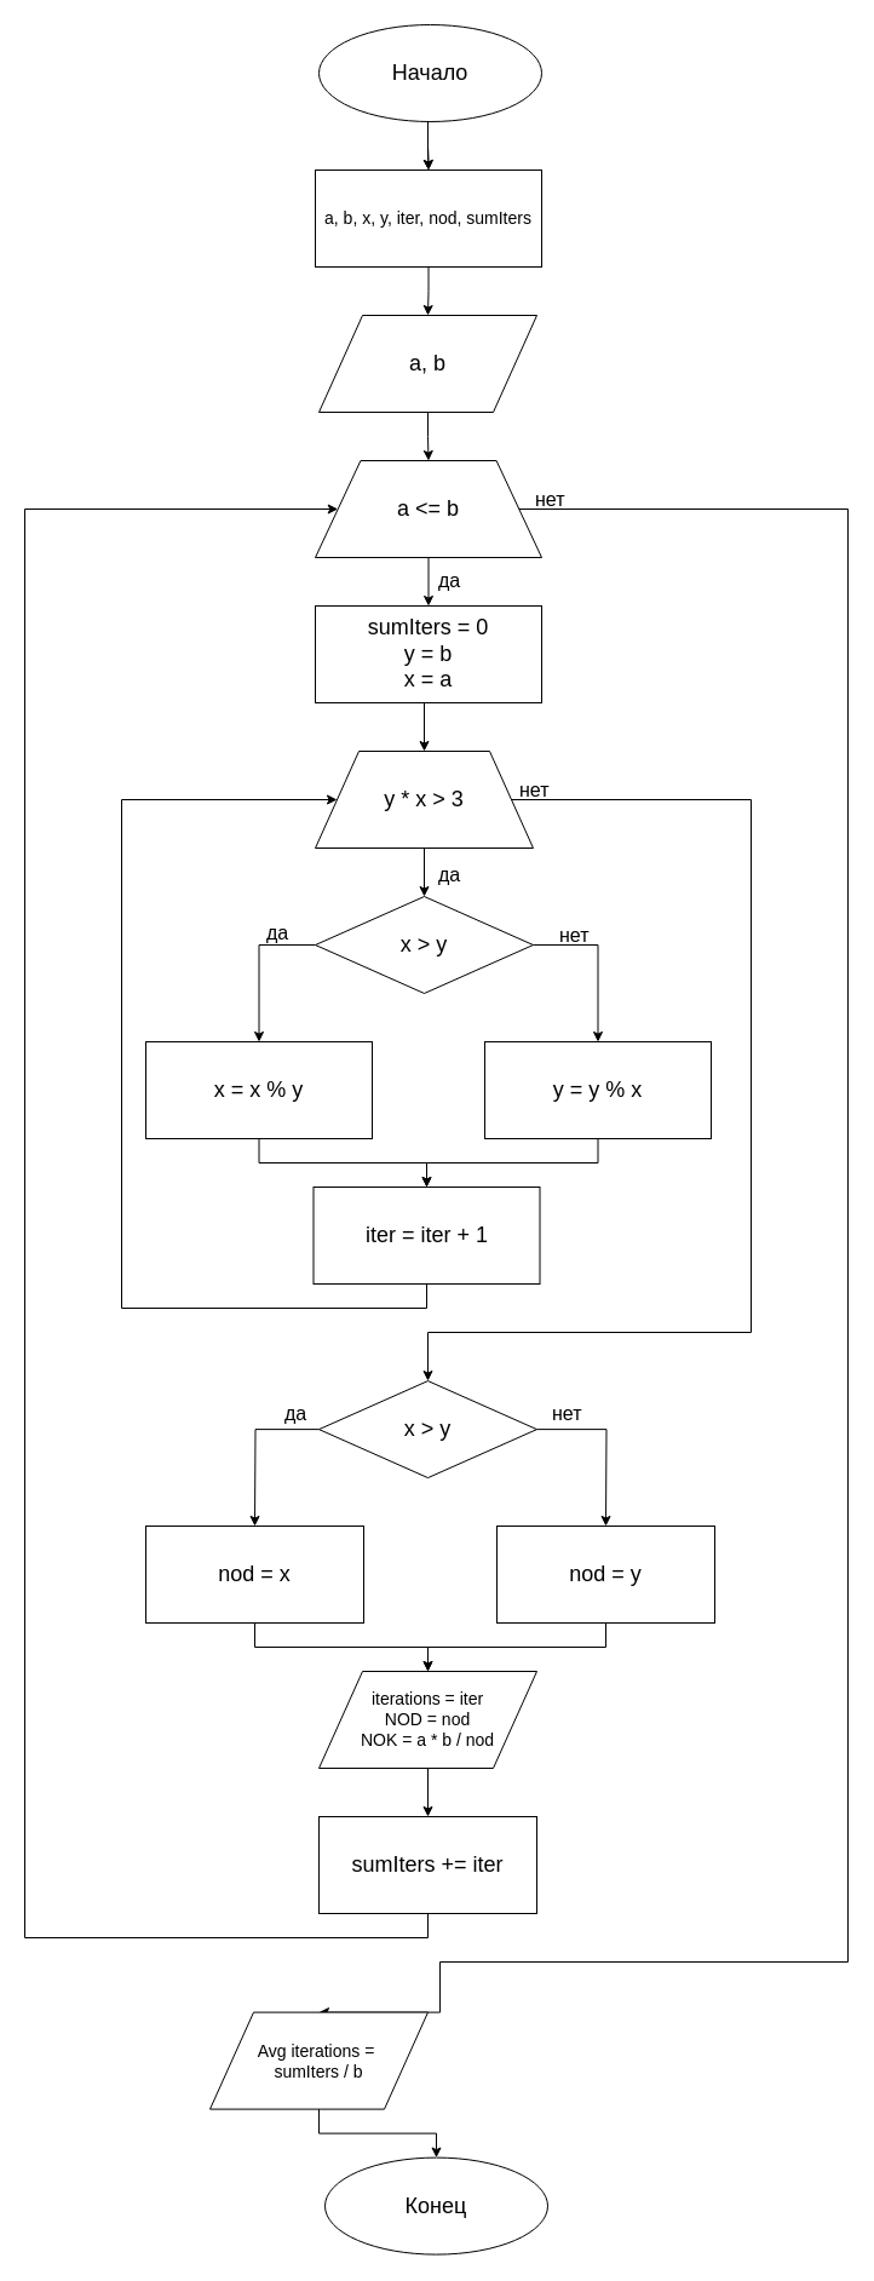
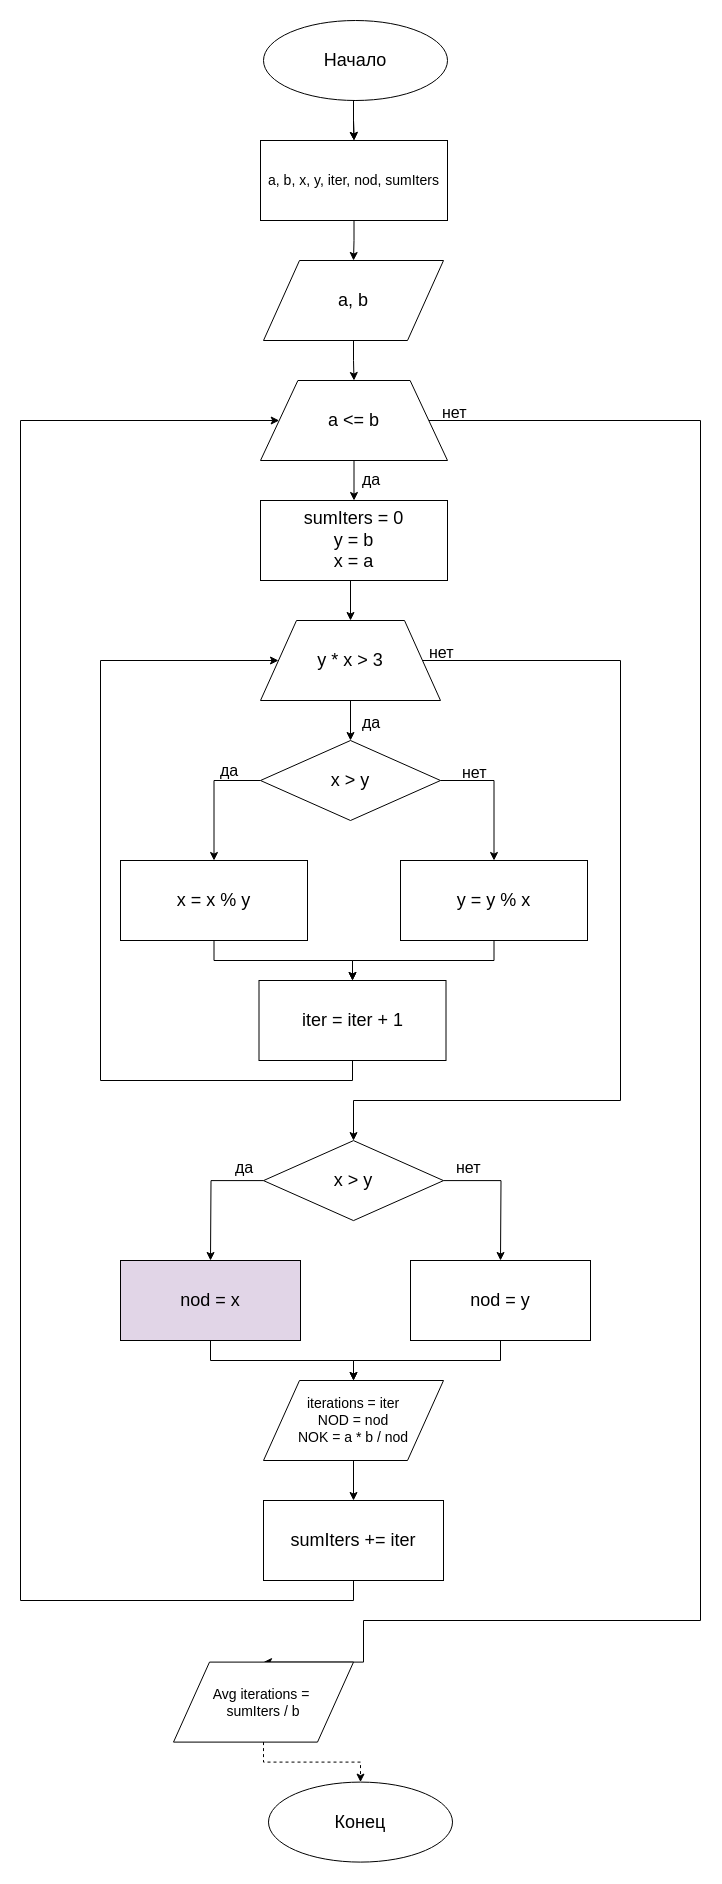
  <mxCell id="0" />
  <mxCell id="1" parent="0" />
  <mxCell id="2" style="edgeStyle=orthogonalEdgeStyle;rounded=0;orthogonalLoop=1;jettySize=auto;html=1;exitX=0.5;exitY=1;exitDx=0;exitDy=0;entryX=0.5;entryY=0;entryDx=0;entryDy=0;" edge="1" parent="1" source="3" target="7"><mxGeometry relative="1" as="geometry"><Array as="points"><mxPoint x="353" y="100" /><mxPoint x="353" y="120" /></Array></mxGeometry></mxCell>
  <mxCell id="3" value="&lt;font style=&quot;font-size: 18px&quot;&gt;Начало&lt;/font&gt;" style="ellipse;whiteSpace=wrap;html=1;" vertex="1" parent="1"><mxGeometry x="263" y="20" width="184" height="80" as="geometry" /></mxCell>
  <mxCell id="4" style="edgeStyle=orthogonalEdgeStyle;rounded=0;orthogonalLoop=1;jettySize=auto;html=1;exitX=0.5;exitY=1;exitDx=0;exitDy=0;" edge="1" parent="1" source="5" target="9"><mxGeometry relative="1" as="geometry" /></mxCell>
  <mxCell id="5" value="&lt;font style=&quot;font-size: 18px&quot;&gt;a, b&lt;/font&gt;" style="shape=parallelogram;perimeter=parallelogramPerimeter;whiteSpace=wrap;html=1;perimeterSpacing=0;" vertex="1" parent="1"><mxGeometry x="263" y="260" width="180" height="80" as="geometry" /></mxCell>
  <mxCell id="6" style="edgeStyle=orthogonalEdgeStyle;rounded=0;orthogonalLoop=1;jettySize=auto;html=1;exitX=0.5;exitY=1;exitDx=0;exitDy=0;entryX=0.5;entryY=0;entryDx=0;entryDy=0;" edge="1" parent="1" source="7" target="5"><mxGeometry relative="1" as="geometry" /></mxCell>
  <mxCell id="7" value="&lt;font style=&quot;font-size: 14px&quot;&gt;a, b, x, y, iter, nod, sumIters&lt;/font&gt;" style="rounded=0;whiteSpace=wrap;html=1;" vertex="1" parent="1"><mxGeometry x="260" y="140" width="187" height="80" as="geometry" /></mxCell>
  <mxCell id="8" style="edgeStyle=orthogonalEdgeStyle;rounded=0;orthogonalLoop=1;jettySize=auto;html=1;exitX=1;exitY=0.5;exitDx=0;exitDy=0;entryX=0.5;entryY=0;entryDx=0;entryDy=0;" edge="1" parent="1" source="9" target="45"><mxGeometry relative="1" as="geometry"><mxPoint x="550" y="1640" as="targetPoint" /><Array as="points"><mxPoint x="700" y="420" /><mxPoint x="700" y="1620" /><mxPoint x="363" y="1620" /></Array></mxGeometry></mxCell>
  <mxCell id="9" value="&lt;font style=&quot;font-size: 18px&quot;&gt;a &amp;lt;= b&lt;/font&gt;" style="shape=trapezoid;perimeter=trapezoidPerimeter;whiteSpace=wrap;html=1;" vertex="1" parent="1"><mxGeometry x="260" y="380" width="187" height="80" as="geometry" /></mxCell>
  <mxCell id="10" style="edgeStyle=orthogonalEdgeStyle;rounded=0;orthogonalLoop=1;jettySize=auto;html=1;exitX=0.5;exitY=1;exitDx=0;exitDy=0;entryX=0.5;entryY=0;entryDx=0;entryDy=0;" edge="1" parent="1" source="11" target="16"><mxGeometry relative="1" as="geometry"><Array as="points"><mxPoint x="350" y="580" /></Array></mxGeometry></mxCell>
  <mxCell id="11" value="&lt;font style=&quot;font-size: 18px&quot;&gt;sumIters = 0&lt;br&gt;y = b&lt;br&gt;x = a&lt;/font&gt;" style="rounded=0;whiteSpace=wrap;html=1;" vertex="1" parent="1"><mxGeometry x="260" y="500" width="187" height="80" as="geometry" /></mxCell>
  <mxCell id="12" value="" style="endArrow=classic;html=1;exitX=0.5;exitY=1;exitDx=0;exitDy=0;entryX=0.5;entryY=0;entryDx=0;entryDy=0;" edge="1" parent="1" source="9" target="11"><mxGeometry width="50" height="50" relative="1" as="geometry"><mxPoint x="260" y="650" as="sourcePoint" /><mxPoint x="310" y="600" as="targetPoint" /></mxGeometry></mxCell>
  <mxCell id="13" value="&lt;font style=&quot;font-size: 16px&quot;&gt;да&lt;/font&gt;" style="text;html=1;resizable=0;points=[];autosize=1;align=left;verticalAlign=top;spacingTop=-4;" vertex="1" parent="1"><mxGeometry x="360" y="467" width="30" height="20" as="geometry" /></mxCell>
  <mxCell id="14" style="edgeStyle=orthogonalEdgeStyle;rounded=0;orthogonalLoop=1;jettySize=auto;html=1;exitX=0.5;exitY=1;exitDx=0;exitDy=0;entryX=0.5;entryY=0;entryDx=0;entryDy=0;" edge="1" parent="1" source="16" target="19"><mxGeometry relative="1" as="geometry" /></mxCell>
  <mxCell id="15" style="edgeStyle=orthogonalEdgeStyle;rounded=0;orthogonalLoop=1;jettySize=auto;html=1;exitX=1;exitY=0.5;exitDx=0;exitDy=0;entryX=0.5;entryY=0;entryDx=0;entryDy=0;" edge="1" parent="1" source="16" target="32"><mxGeometry relative="1" as="geometry"><mxPoint x="354" y="1140" as="targetPoint" /><Array as="points"><mxPoint x="620" y="660" /><mxPoint x="620" y="1100" /><mxPoint x="353" y="1100" /></Array></mxGeometry></mxCell>
  <mxCell id="16" value="&lt;span style=&quot;font-size: 18px&quot;&gt;y * x &amp;gt; 3&lt;/span&gt;" style="shape=trapezoid;perimeter=trapezoidPerimeter;whiteSpace=wrap;html=1;" vertex="1" parent="1"><mxGeometry x="260" y="620" width="180" height="80" as="geometry" /></mxCell>
  <mxCell id="17" style="edgeStyle=orthogonalEdgeStyle;rounded=0;orthogonalLoop=1;jettySize=auto;html=1;exitX=0;exitY=0.5;exitDx=0;exitDy=0;entryX=0.5;entryY=0;entryDx=0;entryDy=0;" edge="1" parent="1" source="19" target="22"><mxGeometry relative="1" as="geometry" /></mxCell>
  <mxCell id="18" style="edgeStyle=orthogonalEdgeStyle;rounded=0;orthogonalLoop=1;jettySize=auto;html=1;exitX=1;exitY=0.5;exitDx=0;exitDy=0;entryX=0.5;entryY=0;entryDx=0;entryDy=0;" edge="1" parent="1" source="19" target="24"><mxGeometry relative="1" as="geometry" /></mxCell>
  <mxCell id="19" value="&lt;font style=&quot;font-size: 18px&quot;&gt;x &amp;gt; y&lt;/font&gt;" style="rhombus;whiteSpace=wrap;html=1;" vertex="1" parent="1"><mxGeometry x="260" y="740" width="180" height="80" as="geometry" /></mxCell>
  <mxCell id="20" value="&lt;font style=&quot;font-size: 16px&quot;&gt;да&lt;/font&gt;" style="text;html=1;resizable=0;points=[];autosize=1;align=left;verticalAlign=top;spacingTop=-4;" vertex="1" parent="1"><mxGeometry x="360" y="710" width="30" height="20" as="geometry" /></mxCell>
  <mxCell id="21" style="edgeStyle=orthogonalEdgeStyle;rounded=0;orthogonalLoop=1;jettySize=auto;html=1;exitX=0.5;exitY=1;exitDx=0;exitDy=0;entryX=0.5;entryY=0;entryDx=0;entryDy=0;" edge="1" parent="1" source="22" target="28"><mxGeometry relative="1" as="geometry" /></mxCell>
  <mxCell id="22" value="&lt;span style=&quot;font-size: 18px&quot;&gt;x = x % y&lt;/span&gt;" style="rounded=0;whiteSpace=wrap;html=1;" vertex="1" parent="1"><mxGeometry x="120" y="860" width="187" height="80" as="geometry" /></mxCell>
  <mxCell id="23" style="edgeStyle=orthogonalEdgeStyle;rounded=0;orthogonalLoop=1;jettySize=auto;html=1;exitX=0.5;exitY=1;exitDx=0;exitDy=0;entryX=0.5;entryY=0;entryDx=0;entryDy=0;" edge="1" parent="1" source="24" target="28"><mxGeometry relative="1" as="geometry" /></mxCell>
  <mxCell id="24" value="&lt;span style=&quot;font-size: 18px&quot;&gt;y = y % x&lt;/span&gt;" style="rounded=0;whiteSpace=wrap;html=1;" vertex="1" parent="1"><mxGeometry x="400" y="860" width="187" height="80" as="geometry" /></mxCell>
  <mxCell id="25" value="&lt;font style=&quot;font-size: 16px&quot;&gt;да&lt;/font&gt;" style="text;html=1;resizable=0;points=[];autosize=1;align=left;verticalAlign=top;spacingTop=-4;" vertex="1" parent="1"><mxGeometry x="218" y="758" width="30" height="20" as="geometry" /></mxCell>
  <mxCell id="26" value="&lt;font style=&quot;font-size: 16px&quot;&gt;нет&lt;/font&gt;" style="text;html=1;resizable=0;points=[];autosize=1;align=left;verticalAlign=top;spacingTop=-4;" vertex="1" parent="1"><mxGeometry x="460" y="760" width="40" height="20" as="geometry" /></mxCell>
  <mxCell id="27" style="edgeStyle=orthogonalEdgeStyle;rounded=0;orthogonalLoop=1;jettySize=auto;html=1;exitX=0.5;exitY=1;exitDx=0;exitDy=0;entryX=0;entryY=0.5;entryDx=0;entryDy=0;" edge="1" parent="1" source="28" target="16"><mxGeometry relative="1" as="geometry"><Array as="points"><mxPoint x="352" y="1080" /><mxPoint x="100" y="1080" /><mxPoint x="100" y="660" /></Array></mxGeometry></mxCell>
  <mxCell id="28" value="&lt;span style=&quot;font-size: 18px&quot;&gt;iter = iter + 1&lt;/span&gt;" style="rounded=0;whiteSpace=wrap;html=1;" vertex="1" parent="1"><mxGeometry x="258.5" y="980" width="187" height="80" as="geometry" /></mxCell>
  <mxCell id="29" value="&lt;font style=&quot;font-size: 16px&quot;&gt;нет&lt;/font&gt;" style="text;html=1;resizable=0;points=[];autosize=1;align=left;verticalAlign=top;spacingTop=-4;" vertex="1" parent="1"><mxGeometry x="427" y="640" width="40" height="20" as="geometry" /></mxCell>
  <mxCell id="30" style="edgeStyle=orthogonalEdgeStyle;rounded=0;orthogonalLoop=1;jettySize=auto;html=1;exitX=0;exitY=0.5;exitDx=0;exitDy=0;entryX=0.5;entryY=0;entryDx=0;entryDy=0;" edge="1" parent="1" source="32"><mxGeometry relative="1" as="geometry"><mxPoint x="210" y="1260" as="targetPoint" /></mxGeometry></mxCell>
  <mxCell id="31" style="edgeStyle=orthogonalEdgeStyle;rounded=0;orthogonalLoop=1;jettySize=auto;html=1;exitX=1;exitY=0.5;exitDx=0;exitDy=0;entryX=0.5;entryY=0;entryDx=0;entryDy=0;" edge="1" parent="1" source="32"><mxGeometry relative="1" as="geometry"><mxPoint x="500" y="1260" as="targetPoint" /></mxGeometry></mxCell>
  <mxCell id="32" value="&lt;font style=&quot;font-size: 18px&quot;&gt;x &amp;gt; y&lt;/font&gt;" style="rhombus;whiteSpace=wrap;html=1;" vertex="1" parent="1"><mxGeometry x="263" y="1140.1" width="180" height="80" as="geometry" /></mxCell>
  <mxCell id="33" style="edgeStyle=orthogonalEdgeStyle;rounded=0;orthogonalLoop=1;jettySize=auto;html=1;exitX=0.5;exitY=1;exitDx=0;exitDy=0;entryX=0.5;entryY=0;entryDx=0;entryDy=0;" edge="1" parent="1" source="3" target="7"><mxGeometry relative="1" as="geometry"><mxPoint x="355.032" y="100" as="sourcePoint" /><mxPoint x="353.484" y="140" as="targetPoint" /><Array as="points"><mxPoint x="353" y="100" /><mxPoint x="353" y="120" /></Array></mxGeometry></mxCell>
  <mxCell id="34" value="&lt;font style=&quot;font-size: 16px&quot;&gt;да&lt;/font&gt;" style="text;html=1;resizable=0;points=[];autosize=1;align=left;verticalAlign=top;spacingTop=-4;" vertex="1" parent="1"><mxGeometry x="233" y="1154.8" width="30" height="20" as="geometry" /></mxCell>
  <mxCell id="35" value="&lt;font style=&quot;font-size: 16px&quot;&gt;нет&lt;/font&gt;" style="text;html=1;resizable=0;points=[];autosize=1;align=left;verticalAlign=top;spacingTop=-4;" vertex="1" parent="1"><mxGeometry x="453.5" y="1154.6" width="40" height="20" as="geometry" /></mxCell>
  <mxCell id="36" style="edgeStyle=orthogonalEdgeStyle;rounded=0;orthogonalLoop=1;jettySize=auto;html=1;exitX=0.5;exitY=1;exitDx=0;exitDy=0;entryX=0.5;entryY=0;entryDx=0;entryDy=0;" edge="1" parent="1" source="37" target="41"><mxGeometry relative="1" as="geometry" /></mxCell>
- <mxCell id="37" value="&lt;span style=&quot;font-size: 18px ; white-space: normal&quot;&gt;nod = x&lt;/span&gt;" style="rounded=0;whiteSpace=wrap;html=1;" vertex="1" parent="1"><mxGeometry x="120" y="1260" width="180" height="80" as="geometry" /></mxCell>
+ <mxCell id="37" value="&lt;span style=&quot;font-size: 18px ; white-space: normal&quot;&gt;nod = x&lt;/span&gt;" style="rounded=0;whiteSpace=wrap;html=1;fillColor=#e1d5e7;" vertex="1" parent="1"><mxGeometry x="120" y="1260" width="180" height="80" as="geometry" /></mxCell>
  <mxCell id="38" style="edgeStyle=orthogonalEdgeStyle;rounded=0;orthogonalLoop=1;jettySize=auto;html=1;exitX=0.5;exitY=1;exitDx=0;exitDy=0;" edge="1" parent="1" source="39" target="41"><mxGeometry relative="1" as="geometry" /></mxCell>
  <mxCell id="39" value="&lt;span style=&quot;font-size: 18px ; white-space: normal&quot;&gt;nod = y&lt;/span&gt;" style="rounded=0;whiteSpace=wrap;html=1;" vertex="1" parent="1"><mxGeometry x="410" y="1260" width="180" height="80" as="geometry" /></mxCell>
  <mxCell id="40" style="edgeStyle=orthogonalEdgeStyle;rounded=0;orthogonalLoop=1;jettySize=auto;html=1;exitX=0.5;exitY=1;exitDx=0;exitDy=0;entryX=0.5;entryY=0;entryDx=0;entryDy=0;" edge="1" parent="1" source="41" target="43"><mxGeometry relative="1" as="geometry" /></mxCell>
  <mxCell id="41" value="&lt;font style=&quot;font-size: 14px&quot;&gt;iterations = iter&lt;br&gt;NOD = nod&lt;br&gt;NOK = a * b / nod&lt;/font&gt;" style="shape=parallelogram;perimeter=parallelogramPerimeter;whiteSpace=wrap;html=1;" vertex="1" parent="1"><mxGeometry x="263" y="1380" width="180" height="80" as="geometry" /></mxCell>
  <mxCell id="42" style="edgeStyle=orthogonalEdgeStyle;rounded=0;orthogonalLoop=1;jettySize=auto;html=1;exitX=0.5;exitY=1;exitDx=0;exitDy=0;entryX=0;entryY=0.5;entryDx=0;entryDy=0;" edge="1" parent="1" source="43" target="9"><mxGeometry relative="1" as="geometry"><Array as="points"><mxPoint x="353" y="1600" /><mxPoint x="20" y="1600" /><mxPoint x="20" y="420" /></Array></mxGeometry></mxCell>
  <mxCell id="43" value="&lt;span style=&quot;font-size: 18px&quot;&gt;sumIters += iter&lt;/span&gt;" style="rounded=0;whiteSpace=wrap;html=1;" vertex="1" parent="1"><mxGeometry x="263" y="1500" width="180" height="80" as="geometry" /></mxCell>
- <mxCell id="44" style="edgeStyle=orthogonalEdgeStyle;rounded=0;orthogonalLoop=1;jettySize=auto;html=1;exitX=0.5;exitY=1;exitDx=0;exitDy=0;" edge="1" parent="1" source="45" target="47"><mxGeometry relative="1" as="geometry" /></mxCell>
+ <mxCell id="44" style="edgeStyle=orthogonalEdgeStyle;rounded=0;orthogonalLoop=1;jettySize=auto;html=1;exitX=0.5;exitY=1;exitDx=0;exitDy=0;dashed=1;" edge="1" parent="1" source="45" target="47"><mxGeometry relative="1" as="geometry" /></mxCell>
  <mxCell id="45" value="&lt;span style=&quot;font-size: 14px&quot;&gt;Avg iterations =&amp;nbsp;&lt;br&gt;sumIters / b&lt;/span&gt;" style="shape=parallelogram;perimeter=parallelogramPerimeter;whiteSpace=wrap;html=1;" vertex="1" parent="1"><mxGeometry x="173" y="1661.6" width="180" height="80" as="geometry" /></mxCell>
  <mxCell id="46" value="&lt;font style=&quot;font-size: 16px&quot;&gt;нет&lt;/font&gt;" style="text;html=1;resizable=0;points=[];autosize=1;align=left;verticalAlign=top;spacingTop=-4;" vertex="1" parent="1"><mxGeometry x="440" y="400" width="40" height="20" as="geometry" /></mxCell>
  <mxCell id="47" value="&lt;span style=&quot;font-size: 18px&quot;&gt;Конец&lt;/span&gt;" style="ellipse;whiteSpace=wrap;html=1;" vertex="1" parent="1"><mxGeometry x="268" y="1781.6" width="184" height="80" as="geometry" /></mxCell>
